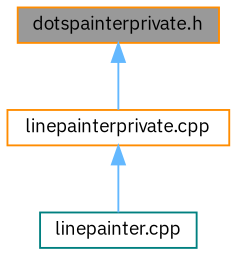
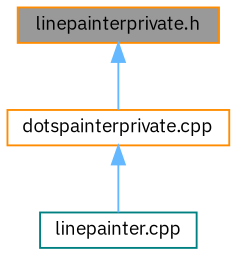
  digraph {
    fontname="IBM Plex Sans"
    node [color=darkorange fillcolor=white fontname="IBM Plex Sans" fontsize=10 shape=box style=filled]
    edge [color=steelblue1 dir=back fontname="IBM Plex Sans" fontsize=10 labelfontname=Helvetica labelfontsize=10 style=solid]
-   n1 [fillcolor=grey60 fontcolor=black height=0.2 label="dotspainterprivate.h" width=0.4]
-   n2 [height=0.2 label="linepainterprivate.cpp" width=0.4]
+   n1 [fillcolor=grey60 fontcolor=black height=0.2 label="linepainterprivate.h" width=0.4]
+   n2 [height=0.2 label="dotspainterprivate.cpp" width=0.4]
    n3 [color=teal height=0.2 label="linepainter.cpp" width=0.4]
    n1 -> n2
    n2 -> n3
  }
